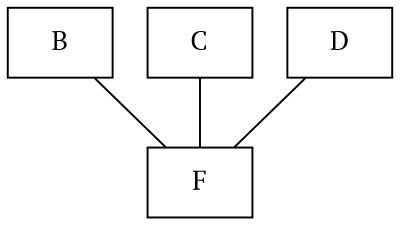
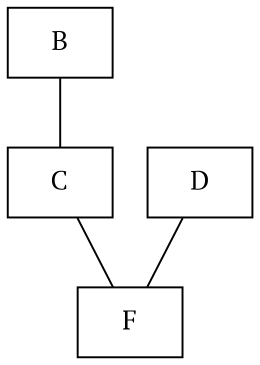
  graph {
    fontname="PT Serif"
    node [fontname="PT Serif" shape=box]
    edge [fontname="PT Serif"]
    B
    F
    C
    D
-   B -- F
+   B -- C
    C -- F
    D -- F
  }
